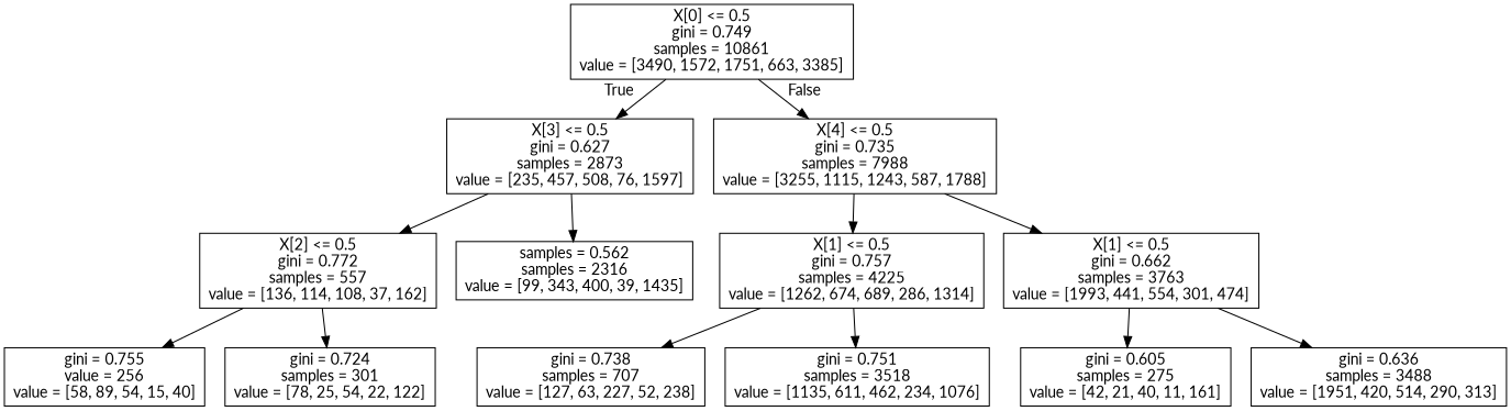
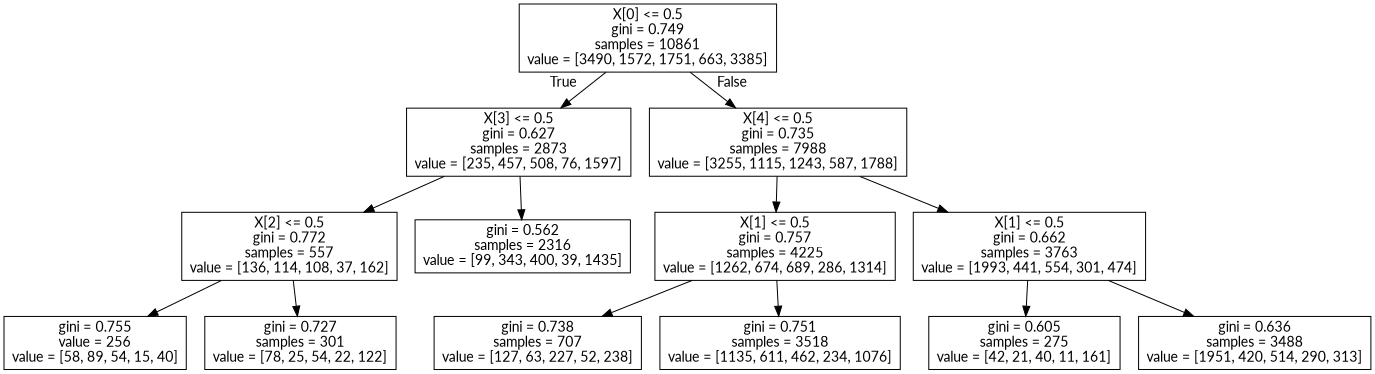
  digraph {
    fontname=Lato
    node [fontname=Lato shape=box]
    edge [fontname=Lato]
    n1 [label="X[0] <= 0.5\ngini = 0.749\nsamples = 10861\nvalue = [3490, 1572, 1751, 663, 3385]"]
    n2 [label="X[3] <= 0.5\ngini = 0.627\nsamples = 2873\nvalue = [235, 457, 508, 76, 1597]"]
    n3 [label="X[4] <= 0.5\ngini = 0.735\nsamples = 7988\nvalue = [3255, 1115, 1243, 587, 1788]"]
    n4 [label="X[2] <= 0.5\ngini = 0.772\nsamples = 557\nvalue = [136, 114, 108, 37, 162]"]
-   n5 [label="samples = 0.562\nsamples = 2316\nvalue = [99, 343, 400, 39, 1435]"]
+   n5 [label="gini = 0.562\nsamples = 2316\nvalue = [99, 343, 400, 39, 1435]"]
    n6 [label="X[1] <= 0.5\ngini = 0.757\nsamples = 4225\nvalue = [1262, 674, 689, 286, 1314]"]
    n7 [label="X[1] <= 0.5\ngini = 0.662\nsamples = 3763\nvalue = [1993, 441, 554, 301, 474]"]
    n8 [label="gini = 0.755\nvalue = 256\nvalue = [58, 89, 54, 15, 40]"]
-   n9 [label="gini = 0.724\nsamples = 301\nvalue = [78, 25, 54, 22, 122]"]
+   n9 [label="gini = 0.727\nsamples = 301\nvalue = [78, 25, 54, 22, 122]"]
    n10 [label="gini = 0.738\nsamples = 707\nvalue = [127, 63, 227, 52, 238]"]
    n11 [label="gini = 0.751\nsamples = 3518\nvalue = [1135, 611, 462, 234, 1076]"]
    n12 [label="gini = 0.605\nsamples = 275\nvalue = [42, 21, 40, 11, 161]"]
    n13 [label="gini = 0.636\nsamples = 3488\nvalue = [1951, 420, 514, 290, 313]"]
    n1 -> n2 [headlabel=True labelangle=45 labeldistance=2.5]
    n1 -> n3 [headlabel=False labelangle=-45 labeldistance=2.5]
    n2 -> n4
    n2 -> n5
    n3 -> n6
    n3 -> n7
    n4 -> n8
    n4 -> n9
    n6 -> n10
    n6 -> n11
    n7 -> n12
    n7 -> n13
  }
